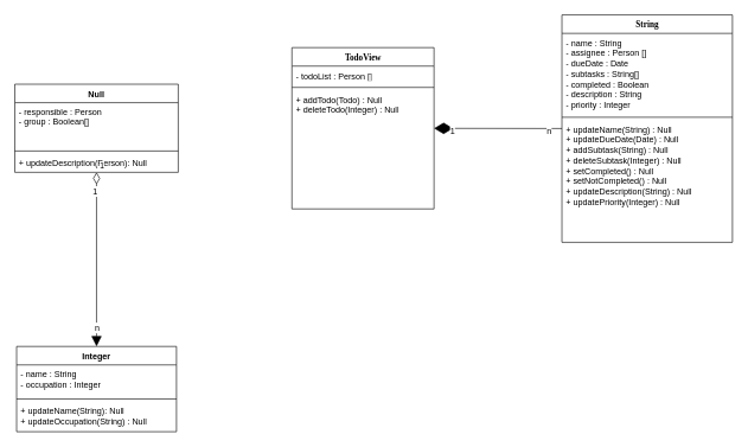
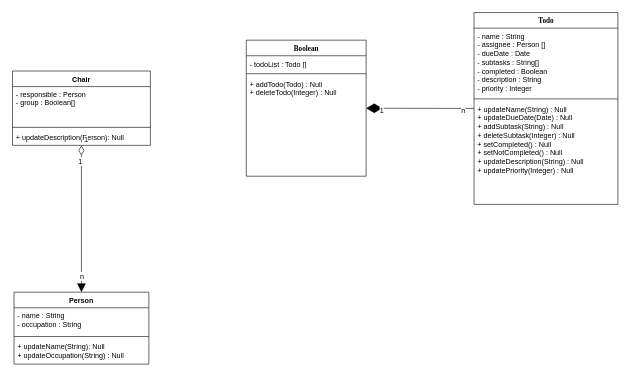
  <mxCell id="0" />
  <mxCell id="1" parent="0" />
- <mxCell id="2" value="TodoView" style="swimlane;html=1;fontStyle=1;align=center;verticalAlign=top;childLayout=stackLayout;horizontal=1;startSize=26;horizontalStack=0;resizeParent=1;resizeLast=0;collapsible=1;marginBottom=0;swimlaneFillColor=#ffffff;rounded=0;shadow=0;comic=0;labelBackgroundColor=none;strokeColor=#000000;strokeWidth=1;fillColor=none;fontFamily=Verdana;fontSize=12;fontColor=#000000;" parent="1" vertex="1"><mxGeometry x="410" y="66.5" width="200" height="227" as="geometry"><mxRectangle x="90" y="83" width="90" height="26" as="alternateBounds" /></mxGeometry></mxCell>
- <mxCell id="3" value="- todoList : Person []" style="text;html=1;strokeColor=none;fillColor=none;align=left;verticalAlign=top;spacingLeft=4;spacingRight=4;whiteSpace=wrap;overflow=hidden;rotatable=0;points=[[0,0.5],[1,0.5]];portConstraint=eastwest;" parent="2" vertex="1"><mxGeometry y="26" width="200" height="26" as="geometry" /></mxCell>
+ <mxCell id="2" value="Boolean" style="swimlane;html=1;fontStyle=1;align=center;verticalAlign=top;childLayout=stackLayout;horizontal=1;startSize=26;horizontalStack=0;resizeParent=1;resizeLast=0;collapsible=1;marginBottom=0;swimlaneFillColor=#ffffff;rounded=0;shadow=0;comic=0;labelBackgroundColor=none;strokeColor=#000000;strokeWidth=1;fillColor=none;fontFamily=Verdana;fontSize=12;fontColor=#000000;" parent="1" vertex="1"><mxGeometry x="410" y="66.5" width="200" height="227" as="geometry"><mxRectangle x="90" y="83" width="90" height="26" as="alternateBounds" /></mxGeometry></mxCell>
+ <mxCell id="3" value="- todoList : Todo []" style="text;html=1;strokeColor=none;fillColor=none;align=left;verticalAlign=top;spacingLeft=4;spacingRight=4;whiteSpace=wrap;overflow=hidden;rotatable=0;points=[[0,0.5],[1,0.5]];portConstraint=eastwest;" parent="2" vertex="1"><mxGeometry y="26" width="200" height="26" as="geometry" /></mxCell>
  <mxCell id="4" value="" style="line;html=1;strokeWidth=1;fillColor=none;align=left;verticalAlign=middle;spacingTop=-1;spacingLeft=3;spacingRight=3;rotatable=0;labelPosition=right;points=[];portConstraint=eastwest;" parent="2" vertex="1"><mxGeometry y="52" width="200" height="8" as="geometry" /></mxCell>
  <mxCell id="5" value="&lt;div&gt;+ addTodo(Todo) : Null&lt;/div&gt;&lt;div&gt;+ deleteTodo(Integer) : Null&lt;br&gt;&lt;/div&gt;" style="text;html=1;strokeColor=none;fillColor=none;align=left;verticalAlign=top;spacingLeft=4;spacingRight=4;whiteSpace=wrap;overflow=hidden;rotatable=0;points=[[0,0.5],[1,0.5]];portConstraint=eastwest;" parent="2" vertex="1"><mxGeometry y="60" width="200" height="160" as="geometry" /></mxCell>
- <mxCell id="6" value="String" style="swimlane;html=1;fontStyle=1;align=center;verticalAlign=top;childLayout=stackLayout;horizontal=1;startSize=26;horizontalStack=0;resizeParent=1;resizeLast=0;collapsible=1;marginBottom=0;swimlaneFillColor=#ffffff;rounded=0;shadow=0;comic=0;labelBackgroundColor=none;strokeColor=#000000;strokeWidth=1;fillColor=none;fontFamily=Verdana;fontSize=12;fontColor=#000000;" parent="1" vertex="1"><mxGeometry x="790" y="20.5" width="240" height="320" as="geometry"><mxRectangle x="90" y="83" width="90" height="26" as="alternateBounds" /></mxGeometry></mxCell>
+ <mxCell id="6" value="Todo" style="swimlane;html=1;fontStyle=1;align=center;verticalAlign=top;childLayout=stackLayout;horizontal=1;startSize=26;horizontalStack=0;resizeParent=1;resizeLast=0;collapsible=1;marginBottom=0;swimlaneFillColor=#ffffff;rounded=0;shadow=0;comic=0;labelBackgroundColor=none;strokeColor=#000000;strokeWidth=1;fillColor=none;fontFamily=Verdana;fontSize=12;fontColor=#000000;" parent="1" vertex="1"><mxGeometry x="790" y="20.5" width="240" height="320" as="geometry"><mxRectangle x="90" y="83" width="90" height="26" as="alternateBounds" /></mxGeometry></mxCell>
  <mxCell id="7" value="&lt;div&gt;- name : String&lt;/div&gt;&lt;div&gt;- assignee : Person []&lt;br&gt;&lt;/div&gt;&lt;div&gt;- dueDate : Date&lt;/div&gt;&lt;div&gt;- subtasks : String[]&lt;/div&gt;&lt;div&gt;- completed : Boolean&lt;/div&gt;&lt;div&gt;- description : String&lt;/div&gt;&lt;div&gt;- priority : Integer&lt;br&gt;&lt;/div&gt;&lt;div&gt;&lt;br&gt;&lt;/div&gt;" style="text;html=1;strokeColor=none;fillColor=none;align=left;verticalAlign=top;spacingLeft=4;spacingRight=4;whiteSpace=wrap;overflow=hidden;rotatable=0;points=[[0,0.5],[1,0.5]];portConstraint=eastwest;" parent="6" vertex="1"><mxGeometry y="26" width="240" height="114" as="geometry" /></mxCell>
  <mxCell id="8" value="" style="line;html=1;strokeWidth=1;fillColor=none;align=left;verticalAlign=middle;spacingTop=-1;spacingLeft=3;spacingRight=3;rotatable=0;labelPosition=right;points=[];portConstraint=eastwest;" parent="6" vertex="1"><mxGeometry y="140" width="240" height="8" as="geometry" /></mxCell>
  <mxCell id="9" value="&lt;div&gt;&lt;div&gt;+ updateName(String) : Null&lt;/div&gt;&lt;/div&gt;&lt;div&gt;+ updateDueDate(Date) : Null&lt;/div&gt;&lt;div&gt;&lt;div&gt;+ addSubtask(String) : Null&lt;/div&gt;&lt;div&gt;&lt;div&gt;+ deleteSubtask(Integer) : Null&lt;/div&gt;&lt;/div&gt;&lt;/div&gt;&lt;div&gt;+ setCompleted() : Null&lt;/div&gt;&lt;div&gt;+ setNotCompleted() : Null&lt;/div&gt;&lt;div&gt;+ updateDescription(String) : Null&lt;/div&gt;&lt;div&gt;&lt;div&gt;+ updatePriority(Integer) : Null&lt;/div&gt;&lt;/div&gt;&lt;div&gt;&lt;br&gt;&lt;/div&gt;&lt;div&gt;&lt;br&gt;&lt;/div&gt;" style="text;html=1;strokeColor=none;fillColor=none;align=left;verticalAlign=top;spacingLeft=4;spacingRight=4;whiteSpace=wrap;overflow=hidden;rotatable=0;points=[[0,0.5],[1,0.5]];portConstraint=eastwest;" parent="6" vertex="1"><mxGeometry y="148" width="240" height="172" as="geometry" /></mxCell>
- <mxCell id="10" value="Null" style="swimlane;fontStyle=1;align=center;verticalAlign=top;childLayout=stackLayout;horizontal=1;startSize=26;horizontalStack=0;resizeParent=1;resizeParentMax=0;resizeLast=0;collapsible=1;marginBottom=0;" parent="1" vertex="1"><mxGeometry x="20" y="118" width="230" height="124" as="geometry" /></mxCell>
+ <mxCell id="10" value="Chair" style="swimlane;fontStyle=1;align=center;verticalAlign=top;childLayout=stackLayout;horizontal=1;startSize=26;horizontalStack=0;resizeParent=1;resizeParentMax=0;resizeLast=0;collapsible=1;marginBottom=0;" parent="1" vertex="1"><mxGeometry x="20" y="118" width="230" height="124" as="geometry" /></mxCell>
  <mxCell id="11" value="- responsible : Person&#10;- group : Boolean[]" style="text;strokeColor=none;fillColor=none;align=left;verticalAlign=top;spacingLeft=4;spacingRight=4;overflow=hidden;rotatable=0;points=[[0,0.5],[1,0.5]];portConstraint=eastwest;" parent="10" vertex="1"><mxGeometry y="26" width="230" height="64" as="geometry" /></mxCell>
  <mxCell id="12" value="" style="line;strokeWidth=1;fillColor=none;align=left;verticalAlign=middle;spacingTop=-1;spacingLeft=3;spacingRight=3;rotatable=0;labelPosition=right;points=[];portConstraint=eastwest;" parent="10" vertex="1"><mxGeometry y="90" width="230" height="8" as="geometry" /></mxCell>
  <mxCell id="13" value="+ updateDescription(Person): Null" style="text;strokeColor=none;fillColor=none;align=left;verticalAlign=top;spacingLeft=4;spacingRight=4;overflow=hidden;rotatable=0;points=[[0,0.5],[1,0.5]];portConstraint=eastwest;" parent="10" vertex="1"><mxGeometry y="98" width="230" height="26" as="geometry" /></mxCell>
  <mxCell id="14" value="" style="endArrow=diamondThin;endFill=1;endSize=24;html=1;" parent="1" source="6" target="2" edge="1"><mxGeometry width="160" relative="1" as="geometry"><mxPoint x="20" y="337" as="sourcePoint" /><mxPoint x="180" y="337" as="targetPoint" /></mxGeometry></mxCell>
  <mxCell id="15" value="n" style="text;html=1;resizable=0;points=[];align=center;verticalAlign=middle;labelBackgroundColor=#ffffff;" parent="14" vertex="1" connectable="0"><mxGeometry x="-0.801" y="3" relative="1" as="geometry"><mxPoint as="offset" /></mxGeometry></mxCell>
  <mxCell id="16" value="1" style="text;html=1;resizable=0;points=[];align=center;verticalAlign=middle;labelBackgroundColor=#ffffff;" parent="14" vertex="1" connectable="0"><mxGeometry x="0.706" y="2" relative="1" as="geometry"><mxPoint y="1" as="offset" /></mxGeometry></mxCell>
- <mxCell id="17" value="Integer" style="swimlane;fontStyle=1;align=center;verticalAlign=top;childLayout=stackLayout;horizontal=1;startSize=26;horizontalStack=0;resizeParent=1;resizeParentMax=0;resizeLast=0;collapsible=1;marginBottom=0;" vertex="1" parent="1"><mxGeometry x="22.5" y="487" width="225" height="120" as="geometry" /></mxCell>
- <mxCell id="18" value="- name : String&#10;- occupation : Integer&#10;" style="text;strokeColor=none;fillColor=none;align=left;verticalAlign=top;spacingLeft=4;spacingRight=4;overflow=hidden;rotatable=0;points=[[0,0.5],[1,0.5]];portConstraint=eastwest;" vertex="1" parent="17"><mxGeometry y="26" width="225" height="44" as="geometry" /></mxCell>
+ <mxCell id="17" value="Person" style="swimlane;fontStyle=1;align=center;verticalAlign=top;childLayout=stackLayout;horizontal=1;startSize=26;horizontalStack=0;resizeParent=1;resizeParentMax=0;resizeLast=0;collapsible=1;marginBottom=0;" vertex="1" parent="1"><mxGeometry x="22.5" y="487" width="225" height="120" as="geometry" /></mxCell>
+ <mxCell id="18" value="- name : String&#10;- occupation : String&#10;" style="text;strokeColor=none;fillColor=none;align=left;verticalAlign=top;spacingLeft=4;spacingRight=4;overflow=hidden;rotatable=0;points=[[0,0.5],[1,0.5]];portConstraint=eastwest;" vertex="1" parent="17"><mxGeometry y="26" width="225" height="44" as="geometry" /></mxCell>
  <mxCell id="19" value="" style="line;strokeWidth=1;fillColor=none;align=left;verticalAlign=middle;spacingTop=-1;spacingLeft=3;spacingRight=3;rotatable=0;labelPosition=right;points=[];portConstraint=eastwest;" vertex="1" parent="17"><mxGeometry y="70" width="225" height="8" as="geometry" /></mxCell>
  <mxCell id="20" value="+ updateName(String): Null&#10;+ updateOccupation(String) : Null&#10;" style="text;strokeColor=none;fillColor=none;align=left;verticalAlign=top;spacingLeft=4;spacingRight=4;overflow=hidden;rotatable=0;points=[[0,0.5],[1,0.5]];portConstraint=eastwest;" vertex="1" parent="17"><mxGeometry y="78" width="225" height="42" as="geometry" /></mxCell>
  <mxCell id="21" value="1" style="endArrow=block;html=1;endSize=12;startArrow=diamondThin;startSize=14;startFill=0;edgeStyle=orthogonalEdgeStyle;align=left;verticalAlign=bottom;" edge="1" parent="1" source="10" target="17"><mxGeometry x="-1" y="3" relative="1" as="geometry"><mxPoint x="20" y="627" as="sourcePoint" /><mxPoint x="180" y="627" as="targetPoint" /></mxGeometry></mxCell>
  <mxCell id="22" value="1" style="text;html=1;resizable=0;points=[];align=center;verticalAlign=middle;labelBackgroundColor=#ffffff;" vertex="1" connectable="0" parent="21"><mxGeometry x="-0.788" y="-3" relative="1" as="geometry"><mxPoint as="offset" /></mxGeometry></mxCell>
  <mxCell id="23" value="n" style="text;html=1;resizable=0;points=[];align=center;verticalAlign=middle;labelBackgroundColor=#ffffff;" vertex="1" connectable="0" parent="21"><mxGeometry x="0.78" relative="1" as="geometry"><mxPoint as="offset" /></mxGeometry></mxCell>
